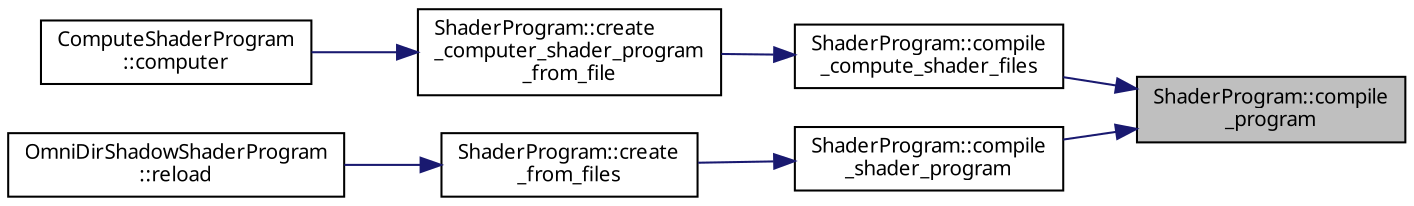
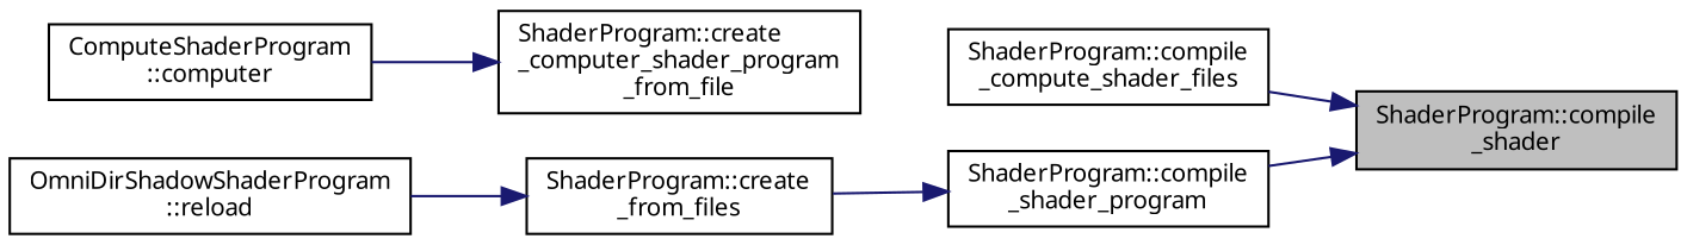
  digraph {
    fontname="Noto Sans"
    rankdir=RL
    node [color=black fontname="Noto Sans" fontsize=10 shape=record]
    edge [color=midnightblue dir=back fontname="Noto Sans" fontsize=10 labelfontname=Helvetica labelfontsize=10 style=solid]
-   n1 [fillcolor=grey75 fontcolor=black height=0.2 label="ShaderProgram::compile\l_program" style=filled width=0.4]
+   n1 [fillcolor=grey75 fontcolor=black height=0.2 label="ShaderProgram::compile\l_shader" style=filled width=0.4]
    n2 [height=0.2 label="ShaderProgram::compile\l_compute_shader_files" width=0.4]
    n3 [height=0.2 label="ShaderProgram::compile\l_shader_program" width=0.4]
    n4 [height=0.2 label="ShaderProgram::create\l_computer_shader_program\l_from_file" width=0.4]
    n5 [height=0.2 label="ShaderProgram::create\l_from_files" width=0.4]
    n6 [height=0.2 label="ComputeShaderProgram\l::computer" width=0.4]
    n7 [height=0.2 label="OmniDirShadowShaderProgram\l::reload" width=0.4]
    n1 -> n2
    n1 -> n3
-   n2 -> n4
    n3 -> n5
    n4 -> n6
    n5 -> n7
  }
